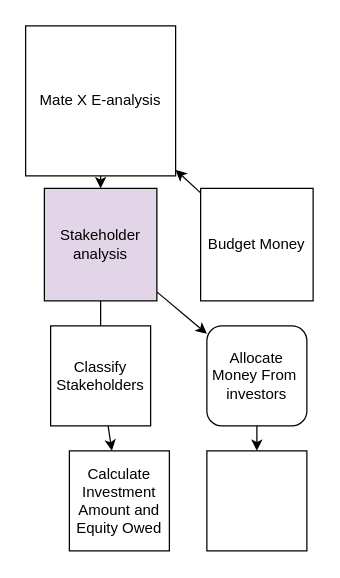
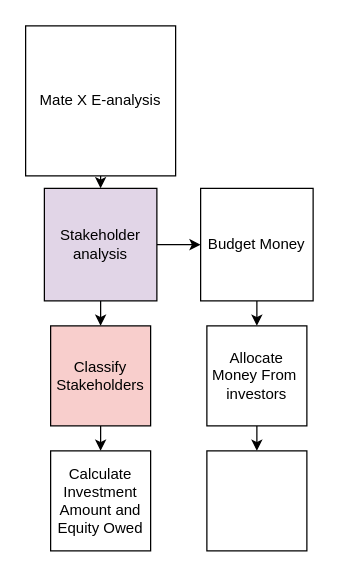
  <mxCell id="0" />
  <mxCell id="1" parent="0" />
  <mxCell id="2" value="" style="edgeStyle=none;rounded=0;orthogonalLoop=1;jettySize=auto;html=1;" edge="1" parent="1" source="3" target="6"><mxGeometry relative="1" as="geometry" /></mxCell>
  <mxCell id="3" value="Mate X E-analysis" style="whiteSpace=wrap;html=1;aspect=fixed;" vertex="1" parent="1"><mxGeometry x="20" width="120" height="120" as="geometry" y="20" /></mxCell>
- <mxCell id="4" value="" style="edgeStyle=none;rounded=0;orthogonalLoop=1;jettySize=auto;html=1;endArrow=none;" edge="1" parent="1" source="6" target="8"><mxGeometry relative="1" as="geometry" /></mxCell>
- <mxCell id="5" value="" style="edgeStyle=none;rounded=0;orthogonalLoop=1;jettySize=auto;html=1;" edge="1" parent="1" source="6" target="13"><mxGeometry relative="1" as="geometry" /></mxCell>
+ <mxCell id="4" value="" style="edgeStyle=none;rounded=0;orthogonalLoop=1;jettySize=auto;html=1;" edge="1" parent="1" source="6" target="8"><mxGeometry relative="1" as="geometry" /></mxCell>
+ <mxCell id="5" value="" style="edgeStyle=none;rounded=0;orthogonalLoop=1;jettySize=auto;html=1;" edge="1" parent="1" source="6" target="11"><mxGeometry relative="1" as="geometry" /></mxCell>
  <mxCell id="6" value="Stakeholder analysis" style="whiteSpace=wrap;html=1;aspect=fixed;fillColor=#e1d5e7;" vertex="1" parent="1"><mxGeometry x="35" y="150" width="90" height="90" as="geometry" /></mxCell>
  <mxCell id="7" value="" style="edgeStyle=none;rounded=0;orthogonalLoop=1;jettySize=auto;html=1;" edge="1" parent="1" source="8" target="9"><mxGeometry relative="1" as="geometry" /></mxCell>
- <mxCell id="8" value="&lt;table&gt;&lt;tbody&gt;&lt;tr&gt;&lt;td height=&quot;21&quot;&gt;Classify  Stakeholders&lt;/td&gt;&lt;/tr&gt;&lt;/tbody&gt;&lt;/table&gt;" style="whiteSpace=wrap;html=1;aspect=fixed;" vertex="1" parent="1"><mxGeometry x="40" y="260" width="80" height="80" as="geometry" /></mxCell>
- <mxCell id="9" value="&lt;table&gt;&lt;tbody&gt;&lt;tr&gt;&lt;td height=&quot;21&quot;&gt;Calculate  Investment Amount and Equity Owed&lt;/td&gt;&lt;/tr&gt;&lt;/tbody&gt;&lt;/table&gt;" style="whiteSpace=wrap;html=1;aspect=fixed;" vertex="1" parent="1"><mxGeometry x="55" y="360" width="80" height="80" as="geometry" /></mxCell>
- <mxCell id="10" value="" style="edgeStyle=none;rounded=0;orthogonalLoop=1;jettySize=auto;html=1;" edge="1" parent="1" source="11" target="3"><mxGeometry relative="1" as="geometry" /></mxCell>
+ <mxCell id="8" value="&lt;table&gt;&lt;tbody&gt;&lt;tr&gt;&lt;td height=&quot;21&quot;&gt;Classify  Stakeholders&lt;/td&gt;&lt;/tr&gt;&lt;/tbody&gt;&lt;/table&gt;" style="whiteSpace=wrap;html=1;aspect=fixed;fillColor=#f8cecc;" vertex="1" parent="1"><mxGeometry x="40" y="260" width="80" height="80" as="geometry" /></mxCell>
+ <mxCell id="9" value="&lt;table&gt;&lt;tbody&gt;&lt;tr&gt;&lt;td height=&quot;21&quot;&gt;Calculate  Investment Amount and Equity Owed&lt;/td&gt;&lt;/tr&gt;&lt;/tbody&gt;&lt;/table&gt;" style="whiteSpace=wrap;html=1;aspect=fixed;" vertex="1" parent="1"><mxGeometry x="40" y="360" width="80" height="80" as="geometry" /></mxCell>
+ <mxCell id="10" value="" style="edgeStyle=none;rounded=0;orthogonalLoop=1;jettySize=auto;html=1;" edge="1" parent="1" source="11" target="13"><mxGeometry relative="1" as="geometry" /></mxCell>
  <mxCell id="11" value="&lt;table&gt;&lt;tbody&gt;&lt;tr&gt;&lt;td height=&quot;21&quot;&gt;Budget  Money&lt;/td&gt;&lt;/tr&gt;&lt;/tbody&gt;&lt;/table&gt;" style="whiteSpace=wrap;html=1;aspect=fixed;" vertex="1" parent="1"><mxGeometry x="160" y="150" width="90" height="90" as="geometry" /></mxCell>
  <mxCell id="12" value="" style="edgeStyle=none;rounded=0;orthogonalLoop=1;jettySize=auto;html=1;" edge="1" parent="1" source="13" target="14"><mxGeometry relative="1" as="geometry" /></mxCell>
- <mxCell id="13" value="&lt;table&gt;&lt;tbody&gt;&lt;tr&gt;&lt;td height=&quot;21&quot;&gt;Allocate Money From&amp;nbsp; investors&lt;/td&gt;&lt;/tr&gt;&lt;/tbody&gt;&lt;/table&gt;" style="whiteSpace=wrap;html=1;aspect=fixed;rounded=1;" vertex="1" parent="1"><mxGeometry x="165" y="260" width="80" height="80" as="geometry" /></mxCell>
+ <mxCell id="13" value="&lt;table&gt;&lt;tbody&gt;&lt;tr&gt;&lt;td height=&quot;21&quot;&gt;Allocate Money From&amp;nbsp; investors&lt;/td&gt;&lt;/tr&gt;&lt;/tbody&gt;&lt;/table&gt;" style="whiteSpace=wrap;html=1;aspect=fixed;" vertex="1" parent="1"><mxGeometry x="165" y="260" width="80" height="80" as="geometry" /></mxCell>
  <mxCell id="14" value="" style="whiteSpace=wrap;html=1;aspect=fixed;" vertex="1" parent="1"><mxGeometry x="165" y="360" width="80" height="80" as="geometry" /></mxCell>
